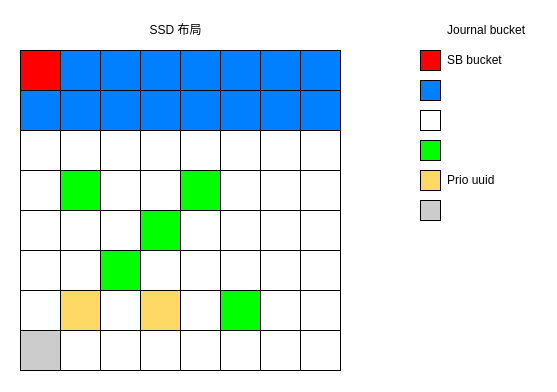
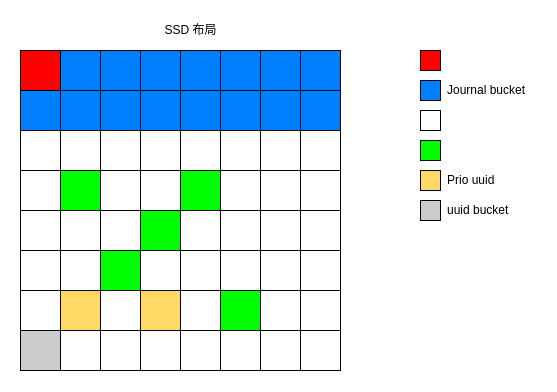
  <mxCell id="0" />
  <mxCell id="1" parent="0" />
  <mxCell id="2" value="" style="whiteSpace=wrap;html=1;aspect=fixed;" vertex="1" parent="1"><mxGeometry x="20" y="50" width="320" height="320" as="geometry" /></mxCell>
  <mxCell id="3" value="" style="rounded=0;whiteSpace=wrap;html=1;" vertex="1" parent="1"><mxGeometry x="20" y="50" width="320" height="40" as="geometry" /></mxCell>
  <mxCell id="4" value="" style="rounded=0;whiteSpace=wrap;html=1;" vertex="1" parent="1"><mxGeometry x="20" y="90" width="320" height="40" as="geometry" /></mxCell>
  <mxCell id="5" value="" style="rounded=0;whiteSpace=wrap;html=1;" vertex="1" parent="1"><mxGeometry x="20" y="130" width="320" height="40" as="geometry" /></mxCell>
  <mxCell id="6" value="" style="rounded=0;whiteSpace=wrap;html=1;" vertex="1" parent="1"><mxGeometry x="20" y="170" width="320" height="40" as="geometry" /></mxCell>
  <mxCell id="7" value="" style="rounded=0;whiteSpace=wrap;html=1;" vertex="1" parent="1"><mxGeometry x="20" y="210" width="320" height="40" as="geometry" /></mxCell>
  <mxCell id="8" value="" style="rounded=0;whiteSpace=wrap;html=1;" vertex="1" parent="1"><mxGeometry x="20" y="250" width="320" height="40" as="geometry" /></mxCell>
  <mxCell id="9" value="" style="rounded=0;whiteSpace=wrap;html=1;" vertex="1" parent="1"><mxGeometry x="20" y="290" width="320" height="40" as="geometry" /></mxCell>
  <mxCell id="10" value="" style="rounded=0;whiteSpace=wrap;html=1;" vertex="1" parent="1"><mxGeometry x="20" y="330" width="320" height="40" as="geometry" /></mxCell>
  <mxCell id="11" value="" style="whiteSpace=wrap;html=1;aspect=fixed;fillColor=#FF0000;" vertex="1" parent="1"><mxGeometry x="20" y="50" width="40" height="40" as="geometry" /></mxCell>
  <mxCell id="12" value="" style="whiteSpace=wrap;html=1;aspect=fixed;fillColor=#007FFF;" vertex="1" parent="1"><mxGeometry x="60" y="50" width="40" height="40" as="geometry" /></mxCell>
  <mxCell id="13" value="" style="whiteSpace=wrap;html=1;aspect=fixed;" vertex="1" parent="1"><mxGeometry x="100" y="50" width="40" height="40" as="geometry" /></mxCell>
  <mxCell id="14" value="" style="whiteSpace=wrap;html=1;aspect=fixed;" vertex="1" parent="1"><mxGeometry x="20" y="90" width="40" height="40" as="geometry" /></mxCell>
  <mxCell id="15" value="" style="whiteSpace=wrap;html=1;aspect=fixed;" vertex="1" parent="1"><mxGeometry x="20" y="130" width="40" height="40" as="geometry" /></mxCell>
  <mxCell id="16" value="" style="whiteSpace=wrap;html=1;aspect=fixed;" vertex="1" parent="1"><mxGeometry x="60" y="90" width="40" height="40" as="geometry" /></mxCell>
  <mxCell id="17" value="" style="whiteSpace=wrap;html=1;aspect=fixed;" vertex="1" parent="1"><mxGeometry x="60" y="90" width="40" height="40" as="geometry" /></mxCell>
  <mxCell id="18" value="" style="whiteSpace=wrap;html=1;aspect=fixed;" vertex="1" parent="1"><mxGeometry x="60" y="130" width="40" height="40" as="geometry" /></mxCell>
  <mxCell id="19" value="" style="whiteSpace=wrap;html=1;aspect=fixed;" vertex="1" parent="1"><mxGeometry x="100" y="90" width="40" height="40" as="geometry" /></mxCell>
  <mxCell id="20" value="" style="whiteSpace=wrap;html=1;aspect=fixed;" vertex="1" parent="1"><mxGeometry x="100" y="130" width="40" height="40" as="geometry" /></mxCell>
  <mxCell id="21" value="" style="whiteSpace=wrap;html=1;aspect=fixed;" vertex="1" parent="1"><mxGeometry x="100" y="130" width="40" height="40" as="geometry" /></mxCell>
  <mxCell id="22" value="" style="whiteSpace=wrap;html=1;aspect=fixed;" vertex="1" parent="1"><mxGeometry x="20" y="170" width="40" height="40" as="geometry" /></mxCell>
  <mxCell id="23" value="" style="whiteSpace=wrap;html=1;aspect=fixed;" vertex="1" parent="1"><mxGeometry x="20" y="210" width="40" height="40" as="geometry" /></mxCell>
  <mxCell id="24" value="" style="whiteSpace=wrap;html=1;aspect=fixed;fillColor=#00FF00;" vertex="1" parent="1"><mxGeometry x="60" y="170" width="40" height="40" as="geometry" /></mxCell>
  <mxCell id="25" value="" style="whiteSpace=wrap;html=1;aspect=fixed;" vertex="1" parent="1"><mxGeometry x="20" y="250" width="40" height="40" as="geometry" /></mxCell>
  <mxCell id="26" value="" style="whiteSpace=wrap;html=1;aspect=fixed;" vertex="1" parent="1"><mxGeometry x="100" y="170" width="40" height="40" as="geometry" /></mxCell>
  <mxCell id="27" value="" style="whiteSpace=wrap;html=1;aspect=fixed;" vertex="1" parent="1"><mxGeometry x="60" y="210" width="40" height="40" as="geometry" /></mxCell>
  <mxCell id="28" value="" style="whiteSpace=wrap;html=1;aspect=fixed;" vertex="1" parent="1"><mxGeometry x="100" y="210" width="40" height="40" as="geometry" /></mxCell>
  <mxCell id="29" value="" style="whiteSpace=wrap;html=1;aspect=fixed;" vertex="1" parent="1"><mxGeometry x="140" y="90" width="40" height="40" as="geometry" /></mxCell>
  <mxCell id="30" value="" style="whiteSpace=wrap;html=1;aspect=fixed;" vertex="1" parent="1"><mxGeometry x="140" y="130" width="40" height="40" as="geometry" /></mxCell>
  <mxCell id="31" value="" style="whiteSpace=wrap;html=1;aspect=fixed;" vertex="1" parent="1"><mxGeometry x="180" y="90" width="40" height="40" as="geometry" /></mxCell>
  <mxCell id="32" value="" style="whiteSpace=wrap;html=1;aspect=fixed;" vertex="1" parent="1"><mxGeometry x="220" y="90" width="40" height="40" as="geometry" /></mxCell>
  <mxCell id="33" value="" style="whiteSpace=wrap;html=1;aspect=fixed;" vertex="1" parent="1"><mxGeometry x="260" y="90" width="40" height="40" as="geometry" /></mxCell>
  <mxCell id="34" value="" style="whiteSpace=wrap;html=1;aspect=fixed;" vertex="1" parent="1"><mxGeometry x="300" y="90" width="40" height="40" as="geometry" /></mxCell>
  <mxCell id="35" value="" style="whiteSpace=wrap;html=1;aspect=fixed;" vertex="1" parent="1"><mxGeometry x="140" y="170" width="40" height="40" as="geometry" /></mxCell>
  <mxCell id="36" value="" style="whiteSpace=wrap;html=1;aspect=fixed;" vertex="1" parent="1"><mxGeometry x="20" y="290" width="40" height="40" as="geometry" /></mxCell>
  <mxCell id="37" value="" style="whiteSpace=wrap;html=1;aspect=fixed;" vertex="1" parent="1"><mxGeometry x="60" y="250" width="40" height="40" as="geometry" /></mxCell>
  <mxCell id="38" value="" style="whiteSpace=wrap;html=1;aspect=fixed;fillColor=#CCCCCC;" vertex="1" parent="1"><mxGeometry x="20" y="330" width="40" height="40" as="geometry" /></mxCell>
  <mxCell id="39" value="" style="whiteSpace=wrap;html=1;aspect=fixed;" vertex="1" parent="1"><mxGeometry x="100" y="250" width="40" height="40" as="geometry" /></mxCell>
  <mxCell id="40" value="" style="whiteSpace=wrap;html=1;aspect=fixed;fillColor=#FFD966;" vertex="1" parent="1"><mxGeometry x="60" y="290" width="40" height="40" as="geometry" /></mxCell>
  <mxCell id="41" value="" style="whiteSpace=wrap;html=1;aspect=fixed;" vertex="1" parent="1"><mxGeometry x="180" y="130" width="40" height="40" as="geometry" /></mxCell>
  <mxCell id="42" value="" style="whiteSpace=wrap;html=1;aspect=fixed;" vertex="1" parent="1"><mxGeometry x="220" y="130" width="40" height="40" as="geometry" /></mxCell>
  <mxCell id="43" value="" style="whiteSpace=wrap;html=1;aspect=fixed;" vertex="1" parent="1"><mxGeometry x="300" y="130" width="40" height="40" as="geometry" /></mxCell>
  <mxCell id="44" value="" style="whiteSpace=wrap;html=1;aspect=fixed;" vertex="1" parent="1"><mxGeometry x="260" y="130" width="40" height="40" as="geometry" /></mxCell>
  <mxCell id="45" value="" style="whiteSpace=wrap;html=1;aspect=fixed;" vertex="1" parent="1"><mxGeometry x="180" y="170" width="40" height="40" as="geometry" /></mxCell>
  <mxCell id="46" value="" style="whiteSpace=wrap;html=1;aspect=fixed;" vertex="1" parent="1"><mxGeometry x="220" y="170" width="40" height="40" as="geometry" /></mxCell>
  <mxCell id="47" value="" style="whiteSpace=wrap;html=1;aspect=fixed;" vertex="1" parent="1"><mxGeometry x="140" y="210" width="40" height="40" as="geometry" /></mxCell>
  <mxCell id="48" value="" style="whiteSpace=wrap;html=1;aspect=fixed;" vertex="1" parent="1"><mxGeometry x="260" y="170" width="40" height="40" as="geometry" /></mxCell>
  <mxCell id="49" value="" style="whiteSpace=wrap;html=1;aspect=fixed;" vertex="1" parent="1"><mxGeometry x="180" y="210" width="40" height="40" as="geometry" /></mxCell>
  <mxCell id="50" value="" style="whiteSpace=wrap;html=1;aspect=fixed;" vertex="1" parent="1"><mxGeometry x="300" y="210" width="40" height="40" as="geometry" /></mxCell>
  <mxCell id="51" value="" style="whiteSpace=wrap;html=1;aspect=fixed;" vertex="1" parent="1"><mxGeometry x="300" y="170" width="40" height="40" as="geometry" /></mxCell>
  <mxCell id="52" value="" style="whiteSpace=wrap;html=1;aspect=fixed;" vertex="1" parent="1"><mxGeometry x="220" y="210" width="40" height="40" as="geometry" /></mxCell>
  <mxCell id="53" value="" style="whiteSpace=wrap;html=1;aspect=fixed;" vertex="1" parent="1"><mxGeometry x="260" y="210" width="40" height="40" as="geometry" /></mxCell>
  <mxCell id="54" value="" style="whiteSpace=wrap;html=1;aspect=fixed;" vertex="1" parent="1"><mxGeometry x="220" y="250" width="40" height="40" as="geometry" /></mxCell>
  <mxCell id="55" value="" style="whiteSpace=wrap;html=1;aspect=fixed;" vertex="1" parent="1"><mxGeometry x="140" y="250" width="40" height="40" as="geometry" /></mxCell>
  <mxCell id="56" value="" style="whiteSpace=wrap;html=1;aspect=fixed;" vertex="1" parent="1"><mxGeometry x="180" y="250" width="40" height="40" as="geometry" /></mxCell>
  <mxCell id="57" value="" style="whiteSpace=wrap;html=1;aspect=fixed;" vertex="1" parent="1"><mxGeometry x="100" y="290" width="40" height="40" as="geometry" /></mxCell>
  <mxCell id="58" value="" style="whiteSpace=wrap;html=1;aspect=fixed;" vertex="1" parent="1"><mxGeometry x="60" y="330" width="40" height="40" as="geometry" /></mxCell>
  <mxCell id="59" value="" style="whiteSpace=wrap;html=1;aspect=fixed;" vertex="1" parent="1"><mxGeometry x="140" y="290" width="40" height="40" as="geometry" /></mxCell>
  <mxCell id="60" value="" style="whiteSpace=wrap;html=1;aspect=fixed;" vertex="1" parent="1"><mxGeometry x="100" y="330" width="40" height="40" as="geometry" /></mxCell>
  <mxCell id="61" value="" style="whiteSpace=wrap;html=1;aspect=fixed;" vertex="1" parent="1"><mxGeometry x="180" y="290" width="40" height="40" as="geometry" /></mxCell>
  <mxCell id="62" value="" style="whiteSpace=wrap;html=1;aspect=fixed;" vertex="1" parent="1"><mxGeometry x="220" y="290" width="40" height="40" as="geometry" /></mxCell>
  <mxCell id="63" value="" style="whiteSpace=wrap;html=1;aspect=fixed;" vertex="1" parent="1"><mxGeometry x="260" y="250" width="40" height="40" as="geometry" /></mxCell>
  <mxCell id="64" value="" style="whiteSpace=wrap;html=1;aspect=fixed;" vertex="1" parent="1"><mxGeometry x="300" y="250" width="40" height="40" as="geometry" /></mxCell>
  <mxCell id="65" value="" style="whiteSpace=wrap;html=1;aspect=fixed;" vertex="1" parent="1"><mxGeometry x="260" y="290" width="40" height="40" as="geometry" /></mxCell>
  <mxCell id="66" value="" style="whiteSpace=wrap;html=1;aspect=fixed;" vertex="1" parent="1"><mxGeometry x="140" y="330" width="40" height="40" as="geometry" /></mxCell>
  <mxCell id="67" value="" style="whiteSpace=wrap;html=1;aspect=fixed;" vertex="1" parent="1"><mxGeometry x="300" y="290" width="40" height="40" as="geometry" /></mxCell>
  <mxCell id="68" value="" style="whiteSpace=wrap;html=1;aspect=fixed;" vertex="1" parent="1"><mxGeometry x="180" y="330" width="40" height="40" as="geometry" /></mxCell>
  <mxCell id="69" value="" style="whiteSpace=wrap;html=1;aspect=fixed;" vertex="1" parent="1"><mxGeometry x="260" y="330" width="40" height="40" as="geometry" /></mxCell>
  <mxCell id="70" value="" style="whiteSpace=wrap;html=1;aspect=fixed;" vertex="1" parent="1"><mxGeometry x="220" y="330" width="40" height="40" as="geometry" /></mxCell>
  <mxCell id="71" value="" style="whiteSpace=wrap;html=1;aspect=fixed;" vertex="1" parent="1"><mxGeometry x="300" y="330" width="40" height="40" as="geometry" /></mxCell>
  <mxCell id="72" value="" style="whiteSpace=wrap;html=1;aspect=fixed;fillColor=#FF0000;" vertex="1" parent="1"><mxGeometry x="420" y="50" width="20" height="20" as="geometry" /></mxCell>
- <mxCell id="73" value="SB bucket" style="text;html=1;align=left;verticalAlign=middle;resizable=0;points=[];autosize=1;strokeColor=none;fillColor=none;" vertex="1" parent="1"><mxGeometry x="445" y="50" width="70" height="20" as="geometry" /></mxCell>
  <mxCell id="74" value="" style="whiteSpace=wrap;html=1;aspect=fixed;fillColor=#007FFF;" vertex="1" parent="1"><mxGeometry x="100" y="50" width="40" height="40" as="geometry" /></mxCell>
  <mxCell id="75" value="" style="whiteSpace=wrap;html=1;aspect=fixed;fillColor=#007FFF;" vertex="1" parent="1"><mxGeometry x="140" y="50" width="40" height="40" as="geometry" /></mxCell>
  <mxCell id="76" value="" style="whiteSpace=wrap;html=1;aspect=fixed;fillColor=#007FFF;" vertex="1" parent="1"><mxGeometry x="180" y="50" width="40" height="40" as="geometry" /></mxCell>
  <mxCell id="77" value="" style="whiteSpace=wrap;html=1;aspect=fixed;fillColor=#007FFF;" vertex="1" parent="1"><mxGeometry x="220" y="50" width="40" height="40" as="geometry" /></mxCell>
  <mxCell id="78" value="" style="whiteSpace=wrap;html=1;aspect=fixed;fillColor=#007FFF;" vertex="1" parent="1"><mxGeometry x="260" y="50" width="40" height="40" as="geometry" /></mxCell>
  <mxCell id="79" value="" style="whiteSpace=wrap;html=1;aspect=fixed;fillColor=#007FFF;" vertex="1" parent="1"><mxGeometry x="300" y="50" width="40" height="40" as="geometry" /></mxCell>
  <mxCell id="80" value="" style="whiteSpace=wrap;html=1;aspect=fixed;fillColor=#007FFF;" vertex="1" parent="1"><mxGeometry x="20" y="90" width="40" height="40" as="geometry" /></mxCell>
  <mxCell id="81" value="" style="whiteSpace=wrap;html=1;aspect=fixed;fillColor=#007FFF;" vertex="1" parent="1"><mxGeometry x="60" y="90" width="40" height="40" as="geometry" /></mxCell>
  <mxCell id="82" value="" style="whiteSpace=wrap;html=1;aspect=fixed;fillColor=#007FFF;" vertex="1" parent="1"><mxGeometry x="100" y="90" width="40" height="40" as="geometry" /></mxCell>
  <mxCell id="83" value="" style="whiteSpace=wrap;html=1;aspect=fixed;fillColor=#007FFF;" vertex="1" parent="1"><mxGeometry x="140" y="90" width="40" height="40" as="geometry" /></mxCell>
  <mxCell id="84" value="" style="whiteSpace=wrap;html=1;aspect=fixed;fillColor=#007FFF;" vertex="1" parent="1"><mxGeometry x="180" y="90" width="40" height="40" as="geometry" /></mxCell>
  <mxCell id="85" value="" style="whiteSpace=wrap;html=1;aspect=fixed;fillColor=#007FFF;" vertex="1" parent="1"><mxGeometry x="220" y="90" width="40" height="40" as="geometry" /></mxCell>
  <mxCell id="86" value="" style="whiteSpace=wrap;html=1;aspect=fixed;fillColor=#007FFF;" vertex="1" parent="1"><mxGeometry x="260" y="90" width="40" height="40" as="geometry" /></mxCell>
  <mxCell id="87" value="" style="whiteSpace=wrap;html=1;aspect=fixed;fillColor=#007FFF;" vertex="1" parent="1"><mxGeometry x="300" y="90" width="40" height="40" as="geometry" /></mxCell>
  <mxCell id="88" value="" style="whiteSpace=wrap;html=1;aspect=fixed;fillColor=#007FFF;" vertex="1" parent="1"><mxGeometry x="420" y="80" width="20" height="20" as="geometry" /></mxCell>
- <mxCell id="89" value="Journal bucket" style="text;html=1;align=left;verticalAlign=middle;resizable=0;points=[];autosize=1;strokeColor=none;fillColor=none;" vertex="1" parent="1"><mxGeometry x="445" y="20" width="90" height="20" as="geometry" /></mxCell>
+ <mxCell id="89" value="Journal bucket" style="text;html=1;align=left;verticalAlign=middle;resizable=0;points=[];autosize=1;strokeColor=none;fillColor=none;" vertex="1" parent="1"><mxGeometry x="445" y="80" width="90" height="20" as="geometry" /></mxCell>
  <mxCell id="90" value="" style="whiteSpace=wrap;html=1;aspect=fixed;" vertex="1" parent="1"><mxGeometry x="420" y="110" width="20" height="20" as="geometry" /></mxCell>
  <mxCell id="91" value="" style="whiteSpace=wrap;html=1;aspect=fixed;fillColor=#00FF00;" vertex="1" parent="1"><mxGeometry x="420" y="140" width="20" height="20" as="geometry" /></mxCell>
  <mxCell id="92" value="" style="whiteSpace=wrap;html=1;aspect=fixed;fillColor=#00FF00;" vertex="1" parent="1"><mxGeometry x="180" y="170" width="40" height="40" as="geometry" /></mxCell>
  <mxCell id="93" value="" style="whiteSpace=wrap;html=1;aspect=fixed;fillColor=#00FF00;" vertex="1" parent="1"><mxGeometry x="140" y="210" width="40" height="40" as="geometry" /></mxCell>
  <mxCell id="94" value="" style="whiteSpace=wrap;html=1;aspect=fixed;fillColor=#00FF00;" vertex="1" parent="1"><mxGeometry x="100" y="250" width="40" height="40" as="geometry" /></mxCell>
  <mxCell id="95" value="" style="whiteSpace=wrap;html=1;aspect=fixed;fillColor=#00FF00;" vertex="1" parent="1"><mxGeometry x="220" y="290" width="40" height="40" as="geometry" /></mxCell>
  <mxCell id="96" value="" style="whiteSpace=wrap;html=1;aspect=fixed;fillColor=#FFD966;" vertex="1" parent="1"><mxGeometry x="140" y="290" width="40" height="40" as="geometry" /></mxCell>
  <mxCell id="97" value="" style="whiteSpace=wrap;html=1;aspect=fixed;fillColor=#FFD966;" vertex="1" parent="1"><mxGeometry x="420" y="170" width="20" height="20" as="geometry" /></mxCell>
  <mxCell id="98" value="Prio uuid" style="text;html=1;align=left;verticalAlign=middle;resizable=0;points=[];autosize=1;strokeColor=none;fillColor=none;" vertex="1" parent="1"><mxGeometry x="445" y="170" width="80" height="20" as="geometry" /></mxCell>
  <mxCell id="99" value="" style="whiteSpace=wrap;html=1;aspect=fixed;fillColor=#CCCCCC;" vertex="1" parent="1"><mxGeometry x="420" y="200" width="20" height="20" as="geometry" /></mxCell>
- <mxCell id="101" value="SSD 布局" style="text;html=1;align=center;verticalAlign=middle;resizable=0;points=[];autosize=1;strokeColor=none;fillColor=none;" vertex="1" parent="1"><mxGeometry x="140" y="20" width="70" height="20" as="geometry" /></mxCell>
+ <mxCell id="100" value="uuid bucket" style="text;html=1;align=left;verticalAlign=middle;resizable=0;points=[];autosize=1;strokeColor=none;fillColor=none;" vertex="1" parent="1"><mxGeometry x="445" y="200" width="80" height="20" as="geometry" /></mxCell>
+ <mxCell id="101" value="SSD 布局" style="text;html=1;align=center;verticalAlign=middle;resizable=0;points=[];autosize=1;strokeColor=none;fillColor=none;" vertex="1" parent="1"><mxGeometry x="155" y="20" width="70" height="20" as="geometry" /></mxCell>
